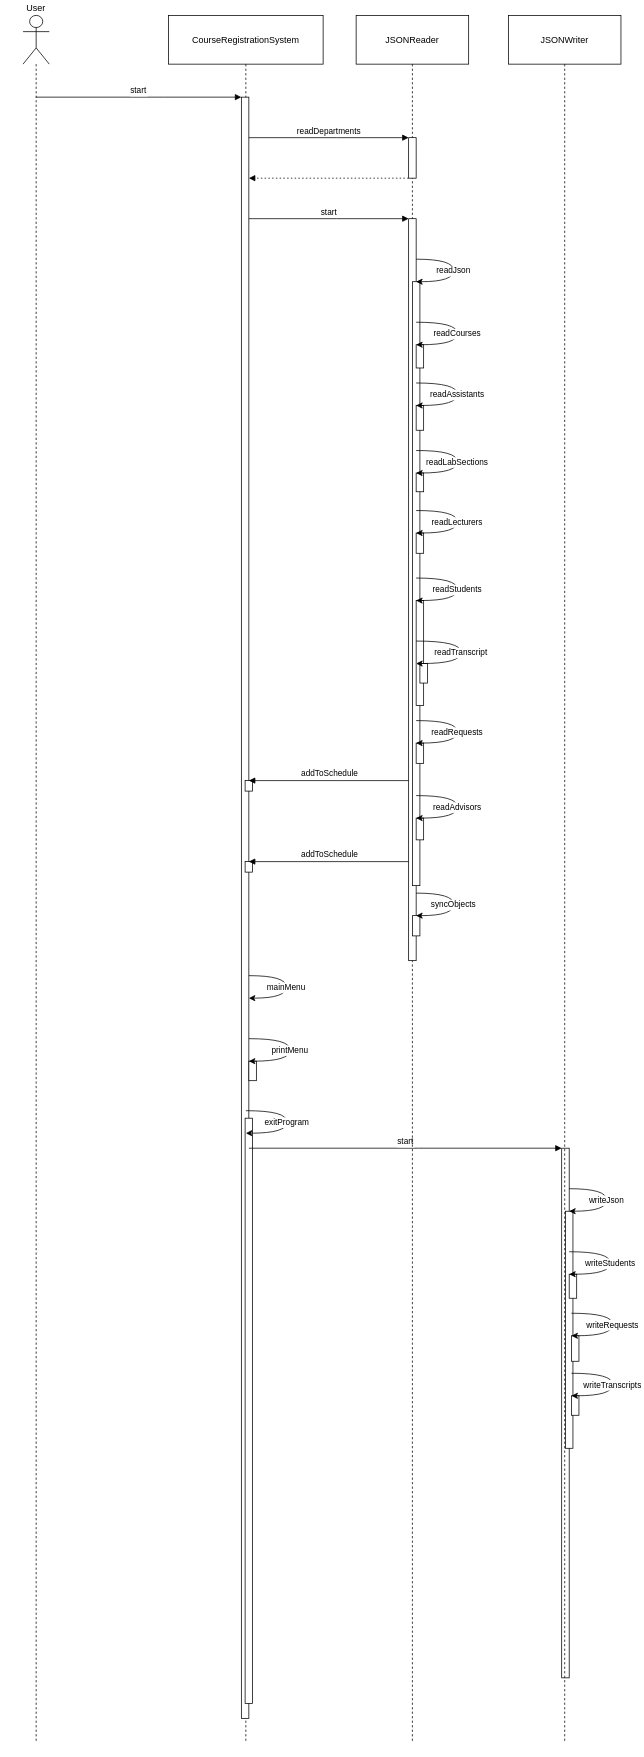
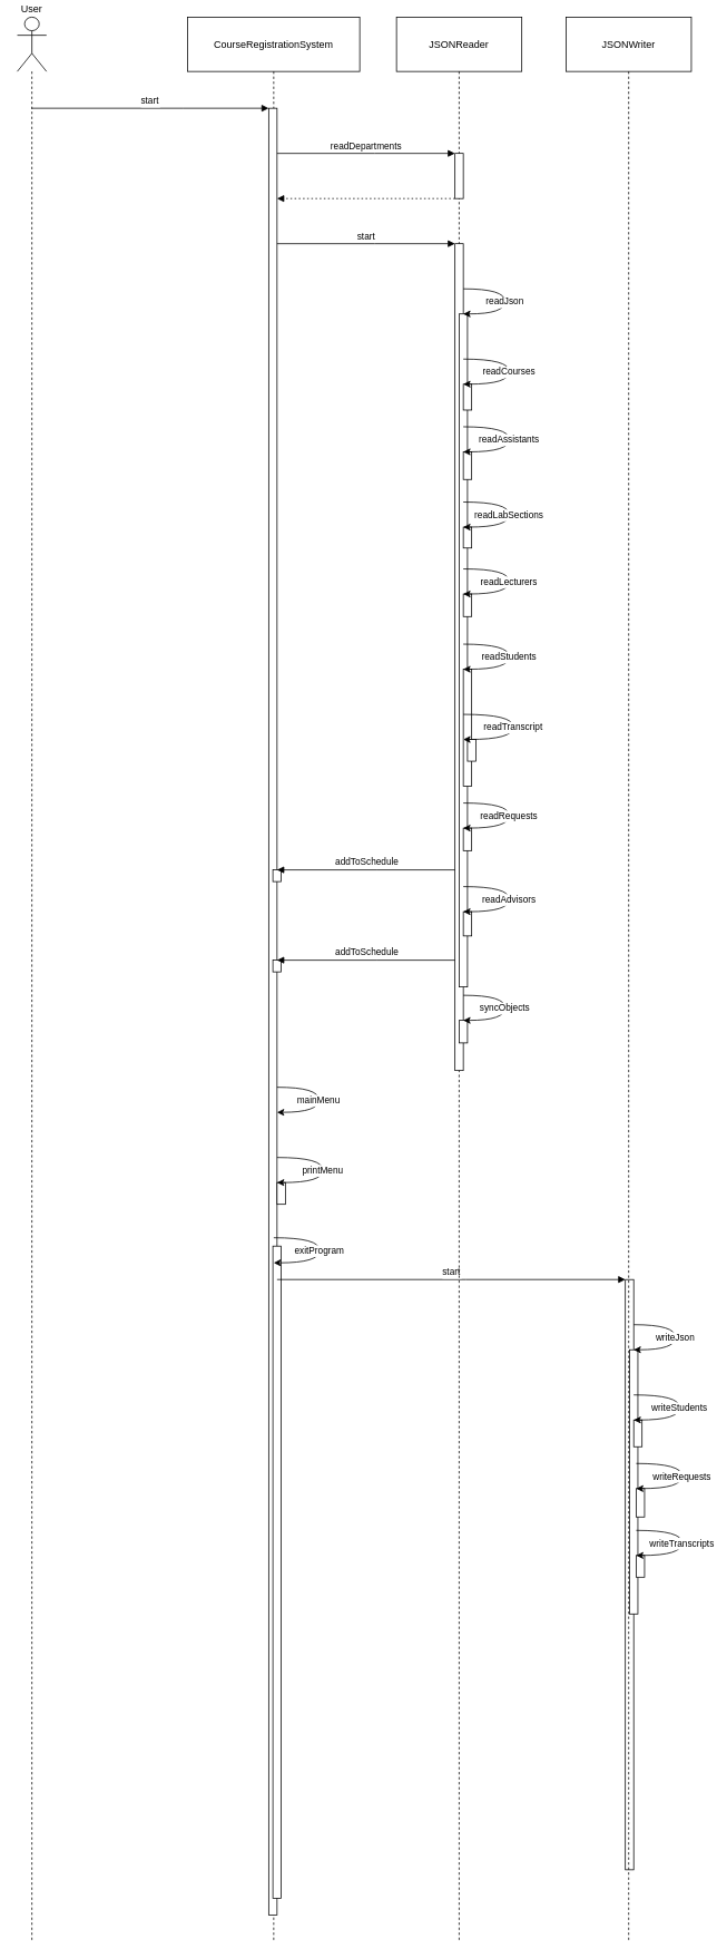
  <mxCell id="0" />
  <mxCell id="1" parent="0" />
- <mxCell id="2" value="User" style="shape=umlLifeline;perimeter=lifelinePerimeter;whiteSpace=wrap;container=1;dropTarget=0;collapsible=0;recursiveResize=0;outlineConnect=0;portConstraint=eastwest;newEdgeStyle={&quot;edgeStyle&quot;:&quot;elbowEdgeStyle&quot;,&quot;elbow&quot;:&quot;vertical&quot;,&quot;curved&quot;:0,&quot;rounded&quot;:0};participant=umlActor;verticalAlign=bottom;labelPosition=center;verticalLabelPosition=top;align=center;size=65;" parent="1" vertex="1"><mxGeometry x="30" y="20" width="35" height="2300" as="geometry" /></mxCell>
+ <mxCell id="2" value="User" style="shape=umlLifeline;perimeter=lifelinePerimeter;whiteSpace=wrap;container=1;dropTarget=0;collapsible=0;recursiveResize=0;outlineConnect=0;portConstraint=eastwest;newEdgeStyle={&quot;edgeStyle&quot;:&quot;elbowEdgeStyle&quot;,&quot;elbow&quot;:&quot;vertical&quot;,&quot;curved&quot;:0,&quot;rounded&quot;:0};participant=umlActor;verticalAlign=bottom;labelPosition=center;verticalLabelPosition=top;align=center;size=65;" parent="1" vertex="1"><mxGeometry x="20" y="20" width="35" height="2300" as="geometry" /></mxCell>
  <mxCell id="3" value="CourseRegistrationSystem" style="shape=umlLifeline;perimeter=lifelinePerimeter;whiteSpace=wrap;container=1;dropTarget=0;collapsible=0;recursiveResize=0;outlineConnect=0;portConstraint=eastwest;newEdgeStyle={&quot;edgeStyle&quot;:&quot;elbowEdgeStyle&quot;,&quot;elbow&quot;:&quot;vertical&quot;,&quot;curved&quot;:0,&quot;rounded&quot;:0};size=65;" parent="1" vertex="1"><mxGeometry x="224" y="20" width="206" height="2300" as="geometry" /></mxCell>
  <mxCell id="4" value="" style="points=[];perimeter=orthogonalPerimeter;outlineConnect=0;targetShapes=umlLifeline;portConstraint=eastwest;newEdgeStyle={&quot;edgeStyle&quot;:&quot;elbowEdgeStyle&quot;,&quot;elbow&quot;:&quot;vertical&quot;,&quot;curved&quot;:0,&quot;rounded&quot;:0}" parent="3" vertex="1"><mxGeometry x="97" y="109" width="10" height="2161" as="geometry" /></mxCell>
  <mxCell id="5" value="" style="points=[];perimeter=orthogonalPerimeter;outlineConnect=0;targetShapes=umlLifeline;portConstraint=eastwest;newEdgeStyle={&quot;edgeStyle&quot;:&quot;elbowEdgeStyle&quot;,&quot;elbow&quot;:&quot;vertical&quot;,&quot;curved&quot;:0,&quot;rounded&quot;:0}" parent="3" vertex="1"><mxGeometry x="102" y="1470" width="10" height="780" as="geometry" /></mxCell>
  <mxCell id="6" value="" style="points=[];perimeter=orthogonalPerimeter;outlineConnect=0;targetShapes=umlLifeline;portConstraint=eastwest;newEdgeStyle={&quot;edgeStyle&quot;:&quot;elbowEdgeStyle&quot;,&quot;elbow&quot;:&quot;vertical&quot;,&quot;curved&quot;:0,&quot;rounded&quot;:0}" parent="3" vertex="1"><mxGeometry x="102" y="1020" width="10" height="14" as="geometry" /></mxCell>
  <mxCell id="7" value="" style="points=[];perimeter=orthogonalPerimeter;outlineConnect=0;targetShapes=umlLifeline;portConstraint=eastwest;newEdgeStyle={&quot;edgeStyle&quot;:&quot;elbowEdgeStyle&quot;,&quot;elbow&quot;:&quot;vertical&quot;,&quot;curved&quot;:0,&quot;rounded&quot;:0}" parent="3" vertex="1"><mxGeometry x="102" y="1128" width="10" height="14" as="geometry" /></mxCell>
  <mxCell id="8" value="addToSchedule" style="verticalAlign=bottom;endArrow=block;edgeStyle=elbowEdgeStyle;elbow=vertical;curved=0;rounded=0;" parent="3" edge="1"><mxGeometry relative="1" as="geometry"><Array as="points"><mxPoint x="226" y="1020" /></Array><mxPoint x="324" y="1020" as="sourcePoint" /><mxPoint x="107" y="1020" as="targetPoint" /></mxGeometry></mxCell>
  <mxCell id="9" value="addToSchedule" style="verticalAlign=bottom;endArrow=block;edgeStyle=elbowEdgeStyle;elbow=vertical;curved=0;rounded=0;" parent="3" edge="1"><mxGeometry relative="1" as="geometry"><Array as="points"><mxPoint x="226" y="1128" /></Array><mxPoint x="324" y="1128" as="sourcePoint" /><mxPoint x="107" y="1128" as="targetPoint" /></mxGeometry></mxCell>
  <mxCell id="10" value="" style="points=[];perimeter=orthogonalPerimeter;outlineConnect=0;targetShapes=umlLifeline;portConstraint=eastwest;newEdgeStyle={&quot;edgeStyle&quot;:&quot;elbowEdgeStyle&quot;,&quot;elbow&quot;:&quot;vertical&quot;,&quot;curved&quot;:0,&quot;rounded&quot;:0}" parent="3" vertex="1"><mxGeometry x="107" y="1394" width="10" height="26" as="geometry" /></mxCell>
  <mxCell id="11" value="mainMenu" style="curved=1;rounded=0;" parent="3" edge="1"><mxGeometry relative="1" as="geometry"><Array as="points"><mxPoint x="157" y="1280" /><mxPoint x="157" y="1310" /></Array><mxPoint x="107" y="1280" as="sourcePoint" /><mxPoint x="107" y="1310" as="targetPoint" /></mxGeometry></mxCell>
  <mxCell id="12" value="printMenu" style="curved=1;rounded=0;" parent="3" edge="1"><mxGeometry relative="1" as="geometry"><Array as="points"><mxPoint x="162" y="1364" /><mxPoint x="162" y="1394" /></Array><mxPoint x="107" y="1364" as="sourcePoint" /><mxPoint x="107" y="1394" as="targetPoint" /></mxGeometry></mxCell>
  <mxCell id="13" value="" style="points=[];perimeter=orthogonalPerimeter;outlineConnect=0;targetShapes=umlLifeline;portConstraint=eastwest;newEdgeStyle={&quot;edgeStyle&quot;:&quot;elbowEdgeStyle&quot;,&quot;elbow&quot;:&quot;vertical&quot;,&quot;curved&quot;:0,&quot;rounded&quot;:0}" parent="3" vertex="1"><mxGeometry x="524" y="1510" width="10" height="706" as="geometry" /></mxCell>
  <mxCell id="14" value="" style="points=[];perimeter=orthogonalPerimeter;outlineConnect=0;targetShapes=umlLifeline;portConstraint=eastwest;newEdgeStyle={&quot;edgeStyle&quot;:&quot;elbowEdgeStyle&quot;,&quot;elbow&quot;:&quot;vertical&quot;,&quot;curved&quot;:0,&quot;rounded&quot;:0}" parent="3" vertex="1"><mxGeometry x="529" y="1594" width="10" height="316" as="geometry" /></mxCell>
  <mxCell id="15" value="" style="points=[];perimeter=orthogonalPerimeter;outlineConnect=0;targetShapes=umlLifeline;portConstraint=eastwest;newEdgeStyle={&quot;edgeStyle&quot;:&quot;elbowEdgeStyle&quot;,&quot;elbow&quot;:&quot;vertical&quot;,&quot;curved&quot;:0,&quot;rounded&quot;:0}" parent="3" vertex="1"><mxGeometry x="534" y="1678" width="10" height="32" as="geometry" /></mxCell>
  <mxCell id="16" value="start" style="verticalAlign=bottom;endArrow=block;edgeStyle=elbowEdgeStyle;elbow=vertical;curved=0;rounded=0;" parent="3" target="13" edge="1"><mxGeometry relative="1" as="geometry"><Array as="points"><mxPoint x="333" y="1510" /></Array><mxPoint x="107" y="1510" as="sourcePoint" /></mxGeometry></mxCell>
  <mxCell id="17" value="writeJson" style="curved=1;rounded=0;" parent="3" source="13" target="13" edge="1"><mxGeometry relative="1" as="geometry"><Array as="points"><mxPoint x="584" y="1564" /><mxPoint x="584" y="1594" /></Array></mxGeometry></mxCell>
  <mxCell id="18" value="writeStudents" style="curved=1;rounded=0;" parent="3" source="13" target="13" edge="1"><mxGeometry relative="1" as="geometry"><Array as="points"><mxPoint x="589" y="1648" /><mxPoint x="589" y="1678" /></Array></mxGeometry></mxCell>
  <mxCell id="19" value="JSONReader" style="shape=umlLifeline;perimeter=lifelinePerimeter;whiteSpace=wrap;container=1;dropTarget=0;collapsible=0;recursiveResize=0;outlineConnect=0;portConstraint=eastwest;newEdgeStyle={&quot;edgeStyle&quot;:&quot;elbowEdgeStyle&quot;,&quot;elbow&quot;:&quot;vertical&quot;,&quot;curved&quot;:0,&quot;rounded&quot;:0};size=65;" parent="1" vertex="1"><mxGeometry x="474" y="20" width="150" height="2300" as="geometry" /></mxCell>
  <mxCell id="20" value="" style="points=[];perimeter=orthogonalPerimeter;outlineConnect=0;targetShapes=umlLifeline;portConstraint=eastwest;newEdgeStyle={&quot;edgeStyle&quot;:&quot;elbowEdgeStyle&quot;,&quot;elbow&quot;:&quot;vertical&quot;,&quot;curved&quot;:0,&quot;rounded&quot;:0}" parent="19" vertex="1"><mxGeometry x="70" y="163" width="10" height="54" as="geometry" /></mxCell>
  <mxCell id="21" value="" style="points=[];perimeter=orthogonalPerimeter;outlineConnect=0;targetShapes=umlLifeline;portConstraint=eastwest;newEdgeStyle={&quot;edgeStyle&quot;:&quot;elbowEdgeStyle&quot;,&quot;elbow&quot;:&quot;vertical&quot;,&quot;curved&quot;:0,&quot;rounded&quot;:0}" parent="19" vertex="1"><mxGeometry x="70" y="271" width="10" height="989" as="geometry" /></mxCell>
  <mxCell id="22" value="" style="points=[];perimeter=orthogonalPerimeter;outlineConnect=0;targetShapes=umlLifeline;portConstraint=eastwest;newEdgeStyle={&quot;edgeStyle&quot;:&quot;elbowEdgeStyle&quot;,&quot;elbow&quot;:&quot;vertical&quot;,&quot;curved&quot;:0,&quot;rounded&quot;:0}" parent="19" vertex="1"><mxGeometry x="75" y="355" width="10" height="805" as="geometry" /></mxCell>
  <mxCell id="23" value="" style="points=[];perimeter=orthogonalPerimeter;outlineConnect=0;targetShapes=umlLifeline;portConstraint=eastwest;newEdgeStyle={&quot;edgeStyle&quot;:&quot;elbowEdgeStyle&quot;,&quot;elbow&quot;:&quot;vertical&quot;,&quot;curved&quot;:0,&quot;rounded&quot;:0}" parent="19" vertex="1"><mxGeometry x="80" y="439" width="10" height="31" as="geometry" /></mxCell>
  <mxCell id="24" value="" style="points=[];perimeter=orthogonalPerimeter;outlineConnect=0;targetShapes=umlLifeline;portConstraint=eastwest;newEdgeStyle={&quot;edgeStyle&quot;:&quot;elbowEdgeStyle&quot;,&quot;elbow&quot;:&quot;vertical&quot;,&quot;curved&quot;:0,&quot;rounded&quot;:0}" parent="19" vertex="1"><mxGeometry x="80" y="520" width="10" height="33" as="geometry" /></mxCell>
  <mxCell id="25" value="readAssistants" style="curved=1;rounded=0;" parent="19" edge="1"><mxGeometry relative="1" as="geometry"><Array as="points"><mxPoint x="135" y="490" /><mxPoint x="135" y="520" /></Array><mxPoint x="80" y="490" as="sourcePoint" /><mxPoint x="80" y="520" as="targetPoint" /></mxGeometry></mxCell>
  <mxCell id="26" value="" style="points=[];perimeter=orthogonalPerimeter;outlineConnect=0;targetShapes=umlLifeline;portConstraint=eastwest;newEdgeStyle={&quot;edgeStyle&quot;:&quot;elbowEdgeStyle&quot;,&quot;elbow&quot;:&quot;vertical&quot;,&quot;curved&quot;:0,&quot;rounded&quot;:0}" parent="19" vertex="1"><mxGeometry x="80" y="610" width="10" height="25" as="geometry" /></mxCell>
  <mxCell id="27" value="readLabSections" style="curved=1;rounded=0;" parent="19" edge="1"><mxGeometry relative="1" as="geometry"><Array as="points"><mxPoint x="135" y="580" /><mxPoint x="135" y="610" /></Array><mxPoint x="80" y="580" as="sourcePoint" /><mxPoint x="80" y="610" as="targetPoint" /></mxGeometry></mxCell>
  <mxCell id="28" value="" style="points=[];perimeter=orthogonalPerimeter;outlineConnect=0;targetShapes=umlLifeline;portConstraint=eastwest;newEdgeStyle={&quot;edgeStyle&quot;:&quot;elbowEdgeStyle&quot;,&quot;elbow&quot;:&quot;vertical&quot;,&quot;curved&quot;:0,&quot;rounded&quot;:0}" parent="19" vertex="1"><mxGeometry x="80" y="690" width="10" height="27" as="geometry" /></mxCell>
  <mxCell id="29" value="readLecturers" style="curved=1;rounded=0;" parent="19" edge="1"><mxGeometry relative="1" as="geometry"><Array as="points"><mxPoint x="135" y="660" /><mxPoint x="135" y="690" /></Array><mxPoint x="80" y="660" as="sourcePoint" /><mxPoint x="80" y="690" as="targetPoint" /></mxGeometry></mxCell>
  <mxCell id="30" value="" style="points=[];perimeter=orthogonalPerimeter;outlineConnect=0;targetShapes=umlLifeline;portConstraint=eastwest;newEdgeStyle={&quot;edgeStyle&quot;:&quot;elbowEdgeStyle&quot;,&quot;elbow&quot;:&quot;vertical&quot;,&quot;curved&quot;:0,&quot;rounded&quot;:0}" parent="19" vertex="1"><mxGeometry x="80" y="780" width="10" height="140" as="geometry" /></mxCell>
  <mxCell id="31" value="" style="points=[];perimeter=orthogonalPerimeter;outlineConnect=0;targetShapes=umlLifeline;portConstraint=eastwest;newEdgeStyle={&quot;edgeStyle&quot;:&quot;elbowEdgeStyle&quot;,&quot;elbow&quot;:&quot;vertical&quot;,&quot;curved&quot;:0,&quot;rounded&quot;:0}" parent="19" vertex="1"><mxGeometry x="85" y="864" width="10" height="26" as="geometry" /></mxCell>
  <mxCell id="32" value="" style="points=[];perimeter=orthogonalPerimeter;outlineConnect=0;targetShapes=umlLifeline;portConstraint=eastwest;newEdgeStyle={&quot;edgeStyle&quot;:&quot;elbowEdgeStyle&quot;,&quot;elbow&quot;:&quot;vertical&quot;,&quot;curved&quot;:0,&quot;rounded&quot;:0}" parent="19" vertex="1"><mxGeometry x="80" y="970" width="10" height="27" as="geometry" /></mxCell>
  <mxCell id="33" value="" style="points=[];perimeter=orthogonalPerimeter;outlineConnect=0;targetShapes=umlLifeline;portConstraint=eastwest;newEdgeStyle={&quot;edgeStyle&quot;:&quot;elbowEdgeStyle&quot;,&quot;elbow&quot;:&quot;vertical&quot;,&quot;curved&quot;:0,&quot;rounded&quot;:0}" parent="19" vertex="1"><mxGeometry x="80" y="1070" width="10" height="29" as="geometry" /></mxCell>
  <mxCell id="34" value="readRequests" style="curved=1;rounded=0;" parent="19" edge="1"><mxGeometry relative="1" as="geometry"><Array as="points"><mxPoint x="135" y="940" /><mxPoint x="135" y="970" /></Array><mxPoint x="80" y="940" as="sourcePoint" /><mxPoint x="80" y="970" as="targetPoint" /></mxGeometry></mxCell>
  <mxCell id="35" value="readAdvisors" style="curved=1;rounded=0;" parent="19" edge="1"><mxGeometry relative="1" as="geometry"><Array as="points"><mxPoint x="135" y="1040" /><mxPoint x="135" y="1070" /></Array><mxPoint x="80" y="1040" as="sourcePoint" /><mxPoint x="80" y="1070" as="targetPoint" /></mxGeometry></mxCell>
  <mxCell id="36" value="readStudents" style="curved=1;rounded=0;" parent="19" edge="1"><mxGeometry relative="1" as="geometry"><Array as="points"><mxPoint x="135" y="750" /><mxPoint x="135" y="780" /></Array><mxPoint x="80" y="750" as="sourcePoint" /><mxPoint x="80" y="780" as="targetPoint" /></mxGeometry></mxCell>
  <mxCell id="37" value="readTranscript" style="curved=1;rounded=0;" parent="19" edge="1"><mxGeometry relative="1" as="geometry"><Array as="points"><mxPoint x="140" y="834" /><mxPoint x="140" y="864" /></Array><mxPoint x="80" y="834" as="sourcePoint" /><mxPoint x="80" y="864" as="targetPoint" /></mxGeometry></mxCell>
  <mxCell id="38" value="" style="points=[];perimeter=orthogonalPerimeter;outlineConnect=0;targetShapes=umlLifeline;portConstraint=eastwest;newEdgeStyle={&quot;edgeStyle&quot;:&quot;elbowEdgeStyle&quot;,&quot;elbow&quot;:&quot;vertical&quot;,&quot;curved&quot;:0,&quot;rounded&quot;:0}" parent="19" vertex="1"><mxGeometry x="75" y="1200" width="10" height="27" as="geometry" /></mxCell>
  <mxCell id="39" value="syncObjects" style="curved=1;rounded=0;" parent="19" edge="1"><mxGeometry relative="1" as="geometry"><Array as="points"><mxPoint x="130" y="1170" /><mxPoint x="130" y="1200" /></Array><mxPoint x="80" y="1170" as="sourcePoint" /><mxPoint x="80" y="1200" as="targetPoint" /></mxGeometry></mxCell>
  <mxCell id="40" value="JSONWriter" style="shape=umlLifeline;perimeter=lifelinePerimeter;whiteSpace=wrap;container=1;dropTarget=0;collapsible=0;recursiveResize=0;outlineConnect=0;portConstraint=eastwest;newEdgeStyle={&quot;edgeStyle&quot;:&quot;elbowEdgeStyle&quot;,&quot;elbow&quot;:&quot;vertical&quot;,&quot;curved&quot;:0,&quot;rounded&quot;:0};size=65;" parent="1" vertex="1"><mxGeometry x="677" y="20" width="150" height="2300" as="geometry" /></mxCell>
  <mxCell id="41" value="" style="points=[];perimeter=orthogonalPerimeter;outlineConnect=0;targetShapes=umlLifeline;portConstraint=eastwest;newEdgeStyle={&quot;edgeStyle&quot;:&quot;elbowEdgeStyle&quot;,&quot;elbow&quot;:&quot;vertical&quot;,&quot;curved&quot;:0,&quot;rounded&quot;:0}" parent="40" vertex="1"><mxGeometry x="84" y="1760" width="10" height="34" as="geometry" /></mxCell>
  <mxCell id="42" value="writeRequests" style="curved=1;rounded=0;" parent="40" edge="1"><mxGeometry relative="1" as="geometry"><Array as="points"><mxPoint x="139" y="1730" /><mxPoint x="139" y="1760" /></Array><mxPoint x="84" y="1730" as="sourcePoint" /><mxPoint x="84" y="1760" as="targetPoint" /></mxGeometry></mxCell>
  <mxCell id="43" value="" style="points=[];perimeter=orthogonalPerimeter;outlineConnect=0;targetShapes=umlLifeline;portConstraint=eastwest;newEdgeStyle={&quot;edgeStyle&quot;:&quot;elbowEdgeStyle&quot;,&quot;elbow&quot;:&quot;vertical&quot;,&quot;curved&quot;:0,&quot;rounded&quot;:0}" parent="40" vertex="1"><mxGeometry x="84" y="1840" width="10" height="26" as="geometry" /></mxCell>
  <mxCell id="44" value="writeTranscripts" style="curved=1;rounded=0;" parent="40" edge="1"><mxGeometry relative="1" as="geometry"><Array as="points"><mxPoint x="139" y="1810" /><mxPoint x="139" y="1840" /></Array><mxPoint x="84" y="1810" as="sourcePoint" /><mxPoint x="84" y="1840" as="targetPoint" /></mxGeometry></mxCell>
  <mxCell id="45" value="start" style="verticalAlign=bottom;endArrow=block;edgeStyle=elbowEdgeStyle;elbow=vertical;curved=0;rounded=0;" parent="1" source="2" target="4" edge="1"><mxGeometry relative="1" as="geometry"><Array as="points"><mxPoint x="219" y="129" /></Array></mxGeometry></mxCell>
  <mxCell id="46" value="readDepartments" style="verticalAlign=bottom;endArrow=block;edgeStyle=elbowEdgeStyle;elbow=vertical;curved=0;rounded=0;" parent="1" source="4" target="20" edge="1"><mxGeometry relative="1" as="geometry"><Array as="points"><mxPoint x="448" y="183" /></Array></mxGeometry></mxCell>
  <mxCell id="47" value="" style="verticalAlign=bottom;endArrow=block;edgeStyle=elbowEdgeStyle;elbow=horizontal;curved=0;rounded=0;dashed=1;dashPattern=2 3;" parent="1" source="20" target="4" edge="1"><mxGeometry relative="1" as="geometry"><Array as="points"><mxPoint x="446" y="237" /></Array></mxGeometry></mxCell>
  <mxCell id="48" value="start" style="verticalAlign=bottom;endArrow=block;edgeStyle=elbowEdgeStyle;elbow=vertical;curved=0;rounded=0;" parent="1" source="4" target="21" edge="1"><mxGeometry relative="1" as="geometry"><Array as="points"><mxPoint x="448" y="291" /></Array></mxGeometry></mxCell>
  <mxCell id="49" value="readJson" style="curved=1;rounded=0;" parent="1" source="21" target="21" edge="1"><mxGeometry relative="1" as="geometry"><Array as="points"><mxPoint x="604" y="345" /><mxPoint x="604" y="375" /></Array></mxGeometry></mxCell>
  <mxCell id="50" value="readCourses" style="curved=1;rounded=0;" parent="1" source="21" target="21" edge="1"><mxGeometry relative="1" as="geometry"><Array as="points"><mxPoint x="609" y="429" /><mxPoint x="609" y="459" /></Array></mxGeometry></mxCell>
  <mxCell id="51" value="exitProgram" style="curved=1;rounded=0;" parent="1" edge="1"><mxGeometry relative="1" as="geometry"><Array as="points"><mxPoint x="382" y="1480" /><mxPoint x="382" y="1510" /></Array><mxPoint x="327" y="1480" as="sourcePoint" /><mxPoint x="327" y="1510" as="targetPoint" /></mxGeometry></mxCell>
